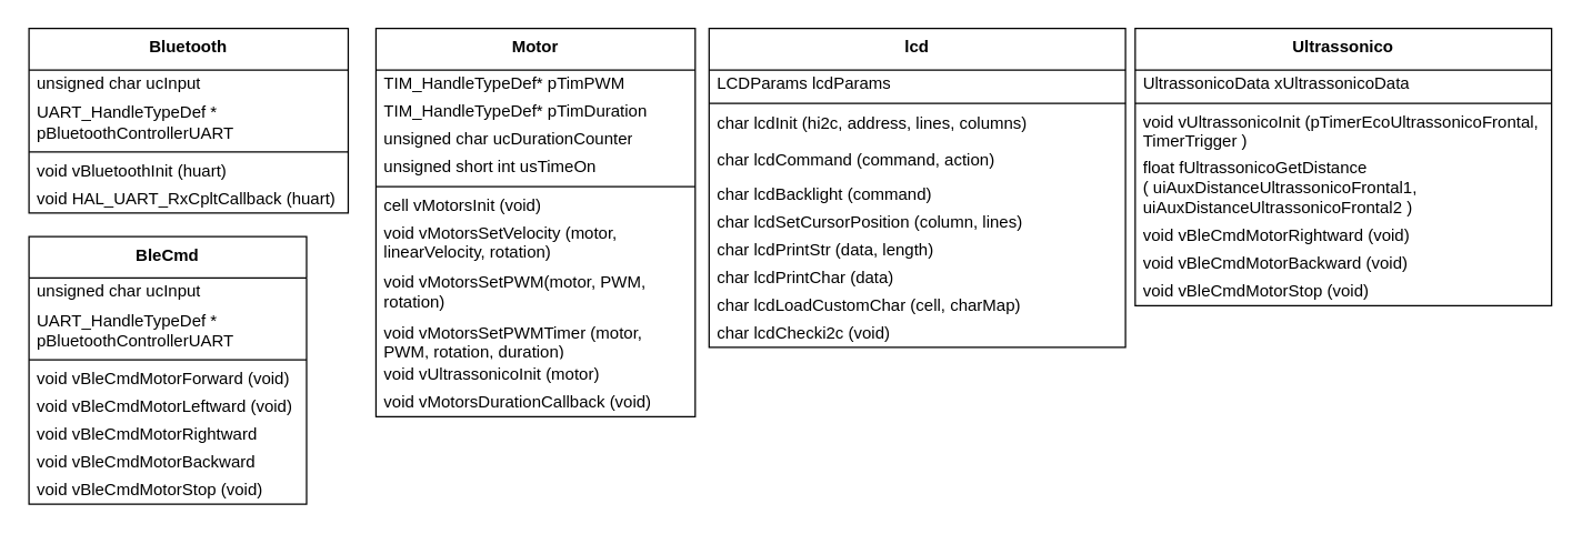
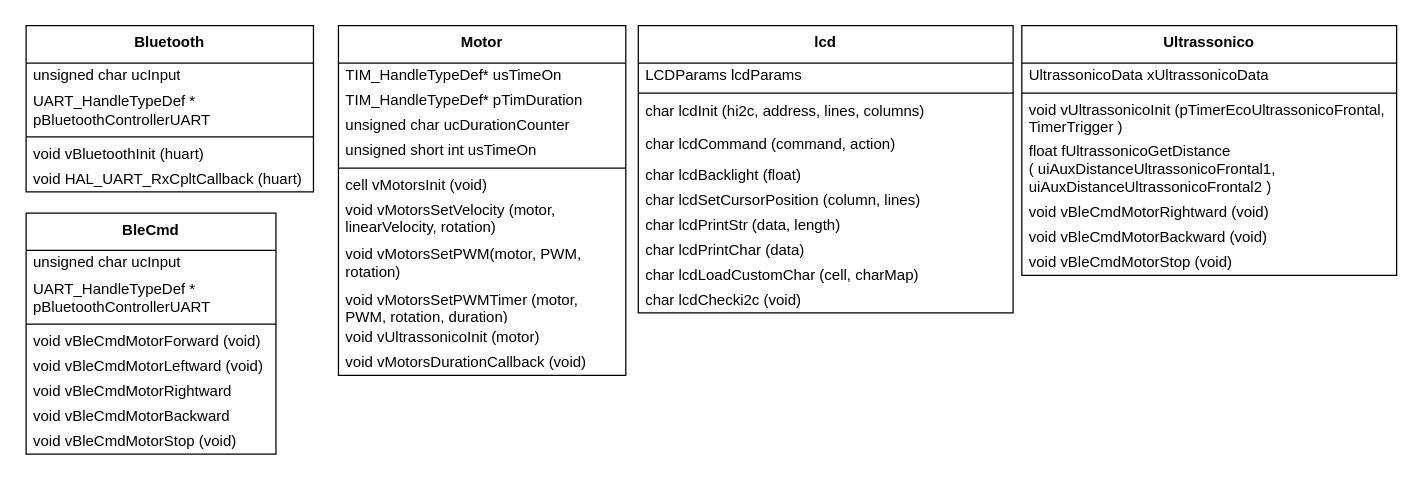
  <mxCell id="0" />
  <mxCell id="1" parent="0" />
  <mxCell id="2" value="&lt;b&gt;Bluetooth&lt;/b&gt;" style="swimlane;fontStyle=0;align=center;verticalAlign=top;childLayout=stackLayout;horizontal=1;startSize=30;horizontalStack=0;resizeParent=1;resizeParentMax=0;resizeLast=0;collapsible=0;marginBottom=0;html=1;whiteSpace=wrap;" parent="1" vertex="1"><mxGeometry x="20" y="20" width="230" height="133" as="geometry" /></mxCell>
  <mxCell id="3" value="unsigned char ucInput" style="text;html=1;strokeColor=none;fillColor=none;align=left;verticalAlign=middle;spacingLeft=4;spacingRight=4;overflow=hidden;rotatable=0;points=[[0,0.5],[1,0.5]];portConstraint=eastwest;whiteSpace=wrap;" parent="2" vertex="1"><mxGeometry y="30" width="230" height="20" as="geometry" /></mxCell>
  <mxCell id="4" value="UART_HandleTypeDef * pBluetoothControllerUART" style="text;html=1;strokeColor=none;fillColor=none;align=left;verticalAlign=middle;spacingLeft=4;spacingRight=4;overflow=hidden;rotatable=0;points=[[0,0.5],[1,0.5]];portConstraint=eastwest;whiteSpace=wrap;" parent="2" vertex="1"><mxGeometry y="50" width="230" height="35" as="geometry" /></mxCell>
  <mxCell id="5" value="" style="line;strokeWidth=1;fillColor=none;align=left;verticalAlign=middle;spacingTop=-1;spacingLeft=3;spacingRight=3;rotatable=0;labelPosition=right;points=[];portConstraint=eastwest;" parent="2" vertex="1"><mxGeometry y="85" width="230" height="8" as="geometry" /></mxCell>
  <mxCell id="6" value="void vBluetoothInit (huart)" style="text;html=1;strokeColor=none;fillColor=none;align=left;verticalAlign=middle;spacingLeft=4;spacingRight=4;overflow=hidden;rotatable=0;points=[[0,0.5],[1,0.5]];portConstraint=eastwest;whiteSpace=wrap;" parent="2" vertex="1"><mxGeometry y="93" width="230" height="20" as="geometry" /></mxCell>
  <mxCell id="7" value="void HAL_UART_RxCpltCallback (huart)" style="text;html=1;strokeColor=none;fillColor=none;align=left;verticalAlign=middle;spacingLeft=4;spacingRight=4;overflow=hidden;rotatable=0;points=[[0,0.5],[1,0.5]];portConstraint=eastwest;whiteSpace=wrap;" parent="2" vertex="1"><mxGeometry y="113" width="230" height="20" as="geometry" /></mxCell>
  <mxCell id="8" value="&lt;b&gt;BleCmd&lt;/b&gt;" style="swimlane;fontStyle=0;align=center;verticalAlign=top;childLayout=stackLayout;horizontal=1;startSize=30;horizontalStack=0;resizeParent=1;resizeParentMax=0;resizeLast=0;collapsible=0;marginBottom=0;html=1;whiteSpace=wrap;" parent="1" vertex="1"><mxGeometry x="20" y="170" width="200" height="193" as="geometry" /></mxCell>
  <mxCell id="9" value="unsigned char ucInput" style="text;html=1;strokeColor=none;fillColor=none;align=left;verticalAlign=middle;spacingLeft=4;spacingRight=4;overflow=hidden;rotatable=0;points=[[0,0.5],[1,0.5]];portConstraint=eastwest;whiteSpace=wrap;" parent="8" vertex="1"><mxGeometry y="30" width="200" height="20" as="geometry" /></mxCell>
  <mxCell id="10" value="UART_HandleTypeDef * pBluetoothControllerUART" style="text;html=1;strokeColor=none;fillColor=none;align=left;verticalAlign=middle;spacingLeft=4;spacingRight=4;overflow=hidden;rotatable=0;points=[[0,0.5],[1,0.5]];portConstraint=eastwest;whiteSpace=wrap;" parent="8" vertex="1"><mxGeometry y="50" width="200" height="35" as="geometry" /></mxCell>
  <mxCell id="11" value="" style="line;strokeWidth=1;fillColor=none;align=left;verticalAlign=middle;spacingTop=-1;spacingLeft=3;spacingRight=3;rotatable=0;labelPosition=right;points=[];portConstraint=eastwest;" parent="8" vertex="1"><mxGeometry y="85" width="200" height="8" as="geometry" /></mxCell>
  <mxCell id="12" value="void&amp;nbsp;vBleCmdMotorForward (void)" style="text;html=1;strokeColor=none;fillColor=none;align=left;verticalAlign=middle;spacingLeft=4;spacingRight=4;overflow=hidden;rotatable=0;points=[[0,0.5],[1,0.5]];portConstraint=eastwest;whiteSpace=wrap;" parent="8" vertex="1"><mxGeometry y="93" width="200" height="20" as="geometry" /></mxCell>
  <mxCell id="13" value="void&amp;nbsp;vBleCmdMotorLeftward (void)" style="text;html=1;strokeColor=none;fillColor=none;align=left;verticalAlign=middle;spacingLeft=4;spacingRight=4;overflow=hidden;rotatable=0;points=[[0,0.5],[1,0.5]];portConstraint=eastwest;whiteSpace=wrap;" parent="8" vertex="1"><mxGeometry y="113" width="200" height="20" as="geometry" /></mxCell>
  <mxCell id="14" value="void&amp;nbsp;vBleCmdMotorRightward (void)" style="text;html=1;strokeColor=none;fillColor=none;align=left;verticalAlign=middle;spacingLeft=4;spacingRight=4;overflow=hidden;rotatable=0;points=[[0,0.5],[1,0.5]];portConstraint=eastwest;whiteSpace=wrap;" parent="8" vertex="1"><mxGeometry y="133" width="200" height="20" as="geometry" /></mxCell>
  <mxCell id="15" value="void vBleCmdMotorBackward (void)" style="text;html=1;strokeColor=none;fillColor=none;align=left;verticalAlign=middle;spacingLeft=4;spacingRight=4;overflow=hidden;rotatable=0;points=[[0,0.5],[1,0.5]];portConstraint=eastwest;whiteSpace=wrap;" parent="8" vertex="1"><mxGeometry y="153" width="200" height="20" as="geometry" /></mxCell>
  <mxCell id="16" value="void vBleCmdMotorStop (void)" style="text;html=1;strokeColor=none;fillColor=none;align=left;verticalAlign=middle;spacingLeft=4;spacingRight=4;overflow=hidden;rotatable=0;points=[[0,0.5],[1,0.5]];portConstraint=eastwest;whiteSpace=wrap;" parent="8" vertex="1"><mxGeometry y="173" width="200" height="20" as="geometry" /></mxCell>
  <mxCell id="17" value="&lt;b&gt;Motor&lt;/b&gt;" style="swimlane;fontStyle=0;align=center;verticalAlign=top;childLayout=stackLayout;horizontal=1;startSize=30;horizontalStack=0;resizeParent=1;resizeParentMax=0;resizeLast=0;collapsible=0;marginBottom=0;html=1;whiteSpace=wrap;" parent="1" vertex="1"><mxGeometry x="270" y="20" width="230" height="280" as="geometry" /></mxCell>
- <mxCell id="18" value="TIM_HandleTypeDef* pTimPWM" style="text;html=1;strokeColor=none;fillColor=none;align=left;verticalAlign=middle;spacingLeft=4;spacingRight=4;overflow=hidden;rotatable=0;points=[[0,0.5],[1,0.5]];portConstraint=eastwest;whiteSpace=wrap;" parent="17" vertex="1"><mxGeometry y="30" width="230" height="20" as="geometry" /></mxCell>
+ <mxCell id="18" value="TIM_HandleTypeDef* usTimeOn" style="text;html=1;strokeColor=none;fillColor=none;align=left;verticalAlign=middle;spacingLeft=4;spacingRight=4;overflow=hidden;rotatable=0;points=[[0,0.5],[1,0.5]];portConstraint=eastwest;whiteSpace=wrap;" parent="17" vertex="1"><mxGeometry y="30" width="230" height="20" as="geometry" /></mxCell>
  <mxCell id="19" value="TIM_HandleTypeDef* pTimDuration" style="text;html=1;strokeColor=none;fillColor=none;align=left;verticalAlign=middle;spacingLeft=4;spacingRight=4;overflow=hidden;rotatable=0;points=[[0,0.5],[1,0.5]];portConstraint=eastwest;whiteSpace=wrap;" parent="17" vertex="1"><mxGeometry y="50" width="230" height="20" as="geometry" /></mxCell>
  <mxCell id="20" value="unsigned char ucDurationCounter" style="text;html=1;strokeColor=none;fillColor=none;align=left;verticalAlign=middle;spacingLeft=4;spacingRight=4;overflow=hidden;rotatable=0;points=[[0,0.5],[1,0.5]];portConstraint=eastwest;whiteSpace=wrap;" parent="17" vertex="1"><mxGeometry y="70" width="230" height="20" as="geometry" /></mxCell>
  <mxCell id="21" value="unsigned short int usTimeOn" style="text;html=1;strokeColor=none;fillColor=none;align=left;verticalAlign=middle;spacingLeft=4;spacingRight=4;overflow=hidden;rotatable=0;points=[[0,0.5],[1,0.5]];portConstraint=eastwest;whiteSpace=wrap;" parent="17" vertex="1"><mxGeometry y="90" width="230" height="20" as="geometry" /></mxCell>
  <mxCell id="22" value="" style="line;strokeWidth=1;fillColor=none;align=left;verticalAlign=middle;spacingTop=-1;spacingLeft=3;spacingRight=3;rotatable=0;labelPosition=right;points=[];portConstraint=eastwest;" parent="17" vertex="1"><mxGeometry y="110" width="230" height="8" as="geometry" /></mxCell>
  <mxCell id="23" value="cell vMotorsInit (void)" style="text;html=1;strokeColor=none;fillColor=none;align=left;verticalAlign=middle;spacingLeft=4;spacingRight=4;overflow=hidden;rotatable=0;points=[[0,0.5],[1,0.5]];portConstraint=eastwest;whiteSpace=wrap;" parent="17" vertex="1"><mxGeometry y="118" width="230" height="20" as="geometry" /></mxCell>
  <mxCell id="24" value="void&amp;nbsp;vMotorsSetVelocity (motor, linearVelocity, rotation)" style="text;html=1;strokeColor=none;fillColor=none;align=left;verticalAlign=middle;spacingLeft=4;spacingRight=4;overflow=hidden;rotatable=0;points=[[0,0.5],[1,0.5]];portConstraint=eastwest;whiteSpace=wrap;" parent="17" vertex="1"><mxGeometry y="138" width="230" height="32" as="geometry" /></mxCell>
  <mxCell id="25" value="void vMotorsSetPWM(motor, PWM, rotation)" style="text;html=1;strokeColor=none;fillColor=none;align=left;verticalAlign=middle;spacingLeft=4;spacingRight=4;overflow=hidden;rotatable=0;points=[[0,0.5],[1,0.5]];portConstraint=eastwest;whiteSpace=wrap;" parent="17" vertex="1"><mxGeometry y="170" width="230" height="40" as="geometry" /></mxCell>
  <mxCell id="26" value="void vMotorsSetPWMTimer (motor, PWM, rotation, duration&lt;span style=&quot;background-color: initial;&quot;&gt;)&lt;/span&gt;" style="text;html=1;strokeColor=none;fillColor=none;align=left;verticalAlign=middle;spacingLeft=4;spacingRight=4;overflow=hidden;rotatable=0;points=[[0,0.5],[1,0.5]];portConstraint=eastwest;whiteSpace=wrap;" parent="17" vertex="1"><mxGeometry y="210" width="230" height="30" as="geometry" /></mxCell>
  <mxCell id="27" value="void vUltrassonicoInit (motor)" style="text;html=1;strokeColor=none;fillColor=none;align=left;verticalAlign=middle;spacingLeft=4;spacingRight=4;overflow=hidden;rotatable=0;points=[[0,0.5],[1,0.5]];portConstraint=eastwest;whiteSpace=wrap;" parent="17" vertex="1"><mxGeometry y="240" width="230" height="20" as="geometry" /></mxCell>
  <mxCell id="28" value="void vMotorsDurationCallback (void)" style="text;html=1;strokeColor=none;fillColor=none;align=left;verticalAlign=middle;spacingLeft=4;spacingRight=4;overflow=hidden;rotatable=0;points=[[0,0.5],[1,0.5]];portConstraint=eastwest;whiteSpace=wrap;" parent="17" vertex="1"><mxGeometry y="260" width="230" height="20" as="geometry" /></mxCell>
  <mxCell id="29" value="&lt;b&gt;Ultrassonico&lt;/b&gt;" style="swimlane;fontStyle=0;align=center;verticalAlign=top;childLayout=stackLayout;horizontal=1;startSize=30;horizontalStack=0;resizeParent=1;resizeParentMax=0;resizeLast=0;collapsible=0;marginBottom=0;html=1;whiteSpace=wrap;" parent="1" vertex="1"><mxGeometry x="817" y="20" width="300" height="200" as="geometry" /></mxCell>
  <mxCell id="30" value="UltrassonicoData xUltrassonicoData" style="text;html=1;strokeColor=none;fillColor=none;align=left;verticalAlign=middle;spacingLeft=4;spacingRight=4;overflow=hidden;rotatable=0;points=[[0,0.5],[1,0.5]];portConstraint=eastwest;whiteSpace=wrap;" parent="29" vertex="1"><mxGeometry y="30" width="300" height="20" as="geometry" /></mxCell>
  <mxCell id="31" value="" style="line;strokeWidth=1;fillColor=none;align=left;verticalAlign=middle;spacingTop=-1;spacingLeft=3;spacingRight=3;rotatable=0;labelPosition=right;points=[];portConstraint=eastwest;" parent="29" vertex="1"><mxGeometry y="50" width="300" height="8" as="geometry" /></mxCell>
  <mxCell id="32" value="void&amp;nbsp;vUltrassonicoInit (pTimerEcoUltrassonicoFrontal, TimerTrigger )" style="text;html=1;strokeColor=none;fillColor=none;align=left;verticalAlign=middle;spacingLeft=4;spacingRight=4;overflow=hidden;rotatable=0;points=[[0,0.5],[1,0.5]];portConstraint=eastwest;whiteSpace=wrap;" parent="29" vertex="1"><mxGeometry y="58" width="300" height="32" as="geometry" /></mxCell>
  <mxCell id="33" value="float&amp;nbsp;fUltrassonicoGetDistance (&amp;nbsp;uiAuxDistanceUltrassonicoFrontal1,&amp;nbsp;&lt;br&gt;uiAuxDistanceUltrassonicoFrontal2 )" style="text;html=1;strokeColor=none;fillColor=none;align=left;verticalAlign=middle;spacingLeft=4;spacingRight=4;overflow=hidden;rotatable=0;points=[[0,0.5],[1,0.5]];portConstraint=eastwest;whiteSpace=wrap;" parent="29" vertex="1"><mxGeometry y="90" width="300" height="50" as="geometry" /></mxCell>
  <mxCell id="34" value="void&amp;nbsp;vBleCmdMotorRightward (void)" style="text;html=1;strokeColor=none;fillColor=none;align=left;verticalAlign=middle;spacingLeft=4;spacingRight=4;overflow=hidden;rotatable=0;points=[[0,0.5],[1,0.5]];portConstraint=eastwest;whiteSpace=wrap;" parent="29" vertex="1"><mxGeometry y="140" width="300" height="20" as="geometry" /></mxCell>
  <mxCell id="35" value="void vBleCmdMotorBackward (void)" style="text;html=1;strokeColor=none;fillColor=none;align=left;verticalAlign=middle;spacingLeft=4;spacingRight=4;overflow=hidden;rotatable=0;points=[[0,0.5],[1,0.5]];portConstraint=eastwest;whiteSpace=wrap;" parent="29" vertex="1"><mxGeometry y="160" width="300" height="20" as="geometry" /></mxCell>
  <mxCell id="36" value="void vBleCmdMotorStop (void)" style="text;html=1;strokeColor=none;fillColor=none;align=left;verticalAlign=middle;spacingLeft=4;spacingRight=4;overflow=hidden;rotatable=0;points=[[0,0.5],[1,0.5]];portConstraint=eastwest;whiteSpace=wrap;" parent="29" vertex="1"><mxGeometry y="180" width="300" height="20" as="geometry" /></mxCell>
  <mxCell id="37" value="&lt;b&gt;lcd&lt;/b&gt;" style="swimlane;fontStyle=0;align=center;verticalAlign=top;childLayout=stackLayout;horizontal=1;startSize=30;horizontalStack=0;resizeParent=1;resizeParentMax=0;resizeLast=0;collapsible=0;marginBottom=0;html=1;whiteSpace=wrap;" parent="1" vertex="1"><mxGeometry x="510" y="20" width="300" height="230" as="geometry" /></mxCell>
  <mxCell id="38" value="LCDParams lcdParams" style="text;html=1;strokeColor=none;fillColor=none;align=left;verticalAlign=middle;spacingLeft=4;spacingRight=4;overflow=hidden;rotatable=0;points=[[0,0.5],[1,0.5]];portConstraint=eastwest;whiteSpace=wrap;" parent="37" vertex="1"><mxGeometry y="30" width="300" height="20" as="geometry" /></mxCell>
  <mxCell id="39" value="" style="line;strokeWidth=1;fillColor=none;align=left;verticalAlign=middle;spacingTop=-1;spacingLeft=3;spacingRight=3;rotatable=0;labelPosition=right;points=[];portConstraint=eastwest;" parent="37" vertex="1"><mxGeometry y="50" width="300" height="8" as="geometry" /></mxCell>
  <mxCell id="40" value="char&amp;nbsp;lcdInit (hi2c, address, lines, columns)" style="text;html=1;strokeColor=none;fillColor=none;align=left;verticalAlign=middle;spacingLeft=4;spacingRight=4;overflow=hidden;rotatable=0;points=[[0,0.5],[1,0.5]];portConstraint=eastwest;whiteSpace=wrap;" parent="37" vertex="1"><mxGeometry y="58" width="300" height="22" as="geometry" /></mxCell>
  <mxCell id="41" value="char&amp;nbsp;lcdCommand (command, action)" style="text;html=1;strokeColor=none;fillColor=none;align=left;verticalAlign=middle;spacingLeft=4;spacingRight=4;overflow=hidden;rotatable=0;points=[[0,0.5],[1,0.5]];portConstraint=eastwest;whiteSpace=wrap;" parent="37" vertex="1"><mxGeometry y="80" width="300" height="30" as="geometry" /></mxCell>
- <mxCell id="42" value="char&amp;nbsp;lcdBacklight (command)" style="text;html=1;strokeColor=none;fillColor=none;align=left;verticalAlign=middle;spacingLeft=4;spacingRight=4;overflow=hidden;rotatable=0;points=[[0,0.5],[1,0.5]];portConstraint=eastwest;whiteSpace=wrap;" parent="37" vertex="1"><mxGeometry y="110" width="300" height="20" as="geometry" /></mxCell>
+ <mxCell id="42" value="char&amp;nbsp;lcdBacklight (float)" style="text;html=1;strokeColor=none;fillColor=none;align=left;verticalAlign=middle;spacingLeft=4;spacingRight=4;overflow=hidden;rotatable=0;points=[[0,0.5],[1,0.5]];portConstraint=eastwest;whiteSpace=wrap;" parent="37" vertex="1"><mxGeometry y="110" width="300" height="20" as="geometry" /></mxCell>
  <mxCell id="43" value="char lcdSetCursorPosition (column, lines)" style="text;html=1;strokeColor=none;fillColor=none;align=left;verticalAlign=middle;spacingLeft=4;spacingRight=4;overflow=hidden;rotatable=0;points=[[0,0.5],[1,0.5]];portConstraint=eastwest;whiteSpace=wrap;" parent="37" vertex="1"><mxGeometry y="130" width="300" height="20" as="geometry" /></mxCell>
  <mxCell id="44" value="char&amp;nbsp;lcdPrintStr (data, length)" style="text;html=1;strokeColor=none;fillColor=none;align=left;verticalAlign=middle;spacingLeft=4;spacingRight=4;overflow=hidden;rotatable=0;points=[[0,0.5],[1,0.5]];portConstraint=eastwest;whiteSpace=wrap;" parent="37" vertex="1"><mxGeometry y="150" width="300" height="20" as="geometry" /></mxCell>
  <mxCell id="45" value="char&amp;nbsp;lcdPrintChar (data)" style="text;html=1;strokeColor=none;fillColor=none;align=left;verticalAlign=middle;spacingLeft=4;spacingRight=4;overflow=hidden;rotatable=0;points=[[0,0.5],[1,0.5]];portConstraint=eastwest;whiteSpace=wrap;" parent="37" vertex="1"><mxGeometry y="170" width="300" height="20" as="geometry" /></mxCell>
  <mxCell id="46" value="char&amp;nbsp;lcdLoadCustomChar (cell, charMap)" style="text;html=1;strokeColor=none;fillColor=none;align=left;verticalAlign=middle;spacingLeft=4;spacingRight=4;overflow=hidden;rotatable=0;points=[[0,0.5],[1,0.5]];portConstraint=eastwest;whiteSpace=wrap;" parent="37" vertex="1"><mxGeometry y="190" width="300" height="20" as="geometry" /></mxCell>
  <mxCell id="47" value="char&amp;nbsp;lcdChecki2c (void)" style="text;html=1;strokeColor=none;fillColor=none;align=left;verticalAlign=middle;spacingLeft=4;spacingRight=4;overflow=hidden;rotatable=0;points=[[0,0.5],[1,0.5]];portConstraint=eastwest;whiteSpace=wrap;" parent="37" vertex="1"><mxGeometry y="210" width="300" height="20" as="geometry" /></mxCell>
